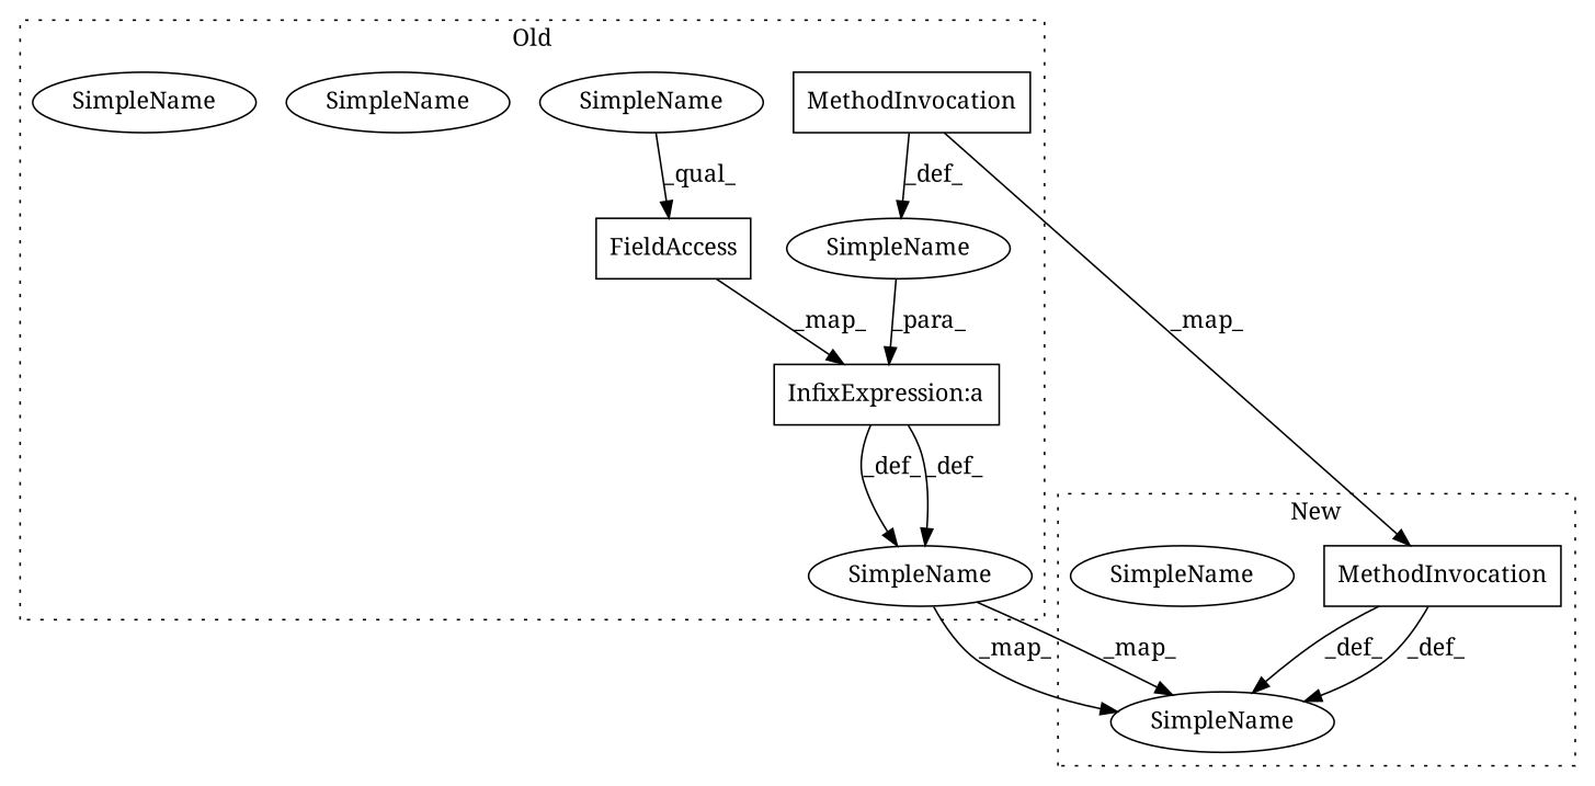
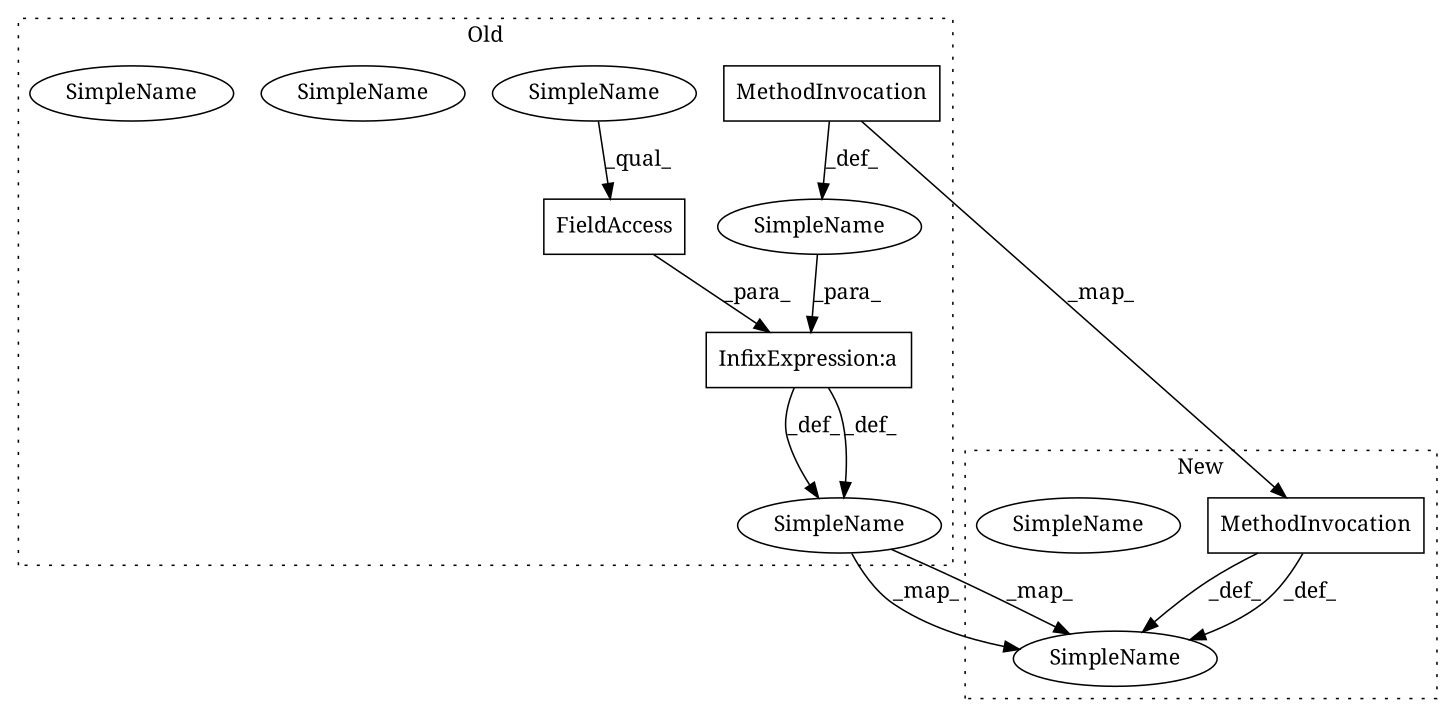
  digraph {
    fontname="Noto Serif"
    node [a=42 l=5 s=3595 shape=ellipse fontname="Noto Serif"]
    edge [fontname="Noto Serif"]
    n1 [a=22 l=9 label=FieldAccess shape=box]
    n2 [a=32 l="5,1" label=MethodInvocation s="3583,3591" shape=box]
    n3 [label=SimpleName]
    n4 [label=SimpleName s=3547]
    n5 [label=SimpleName s=3547]
    n6 [label=SimpleName]
    n7 [label=SimpleName l="" s=""]
    n8 [a=27 l=3 label="InfixExpression:a" s=3592 shape=box]
    n9 [a=32 l="5,1" label=MethodInvocation s="3568,3576" shape=box]
    n10 [label=SimpleName s=3532]
    n11 [label=SimpleName s=3532]
    subgraph cluster_1 {
      label=Old
      style=dotted
      n1
      n2
      n3
      n4
      n5
      n6
      n7
      n8
    }
    subgraph cluster_2 {
      label=New
      style=dotted
      n9
      n10
      n11
    }
-   n1 -> n8 [label=_map_]
+   n1 -> n8 [label=_para_]
    n2 -> n7 [label=_def_]
    n2 -> n9 [label=_map_]
    n3 -> n1 [label=_qual_]
    n5 -> n11 [label=_map_]
    n5 -> n11 [label=_map_]
    n7 -> n8 [label=_para_]
    n8 -> n5 [label=_def_]
    n8 -> n5 [label=_def_]
    n9 -> n11 [label=_def_]
    n9 -> n11 [label=_def_]
  }
